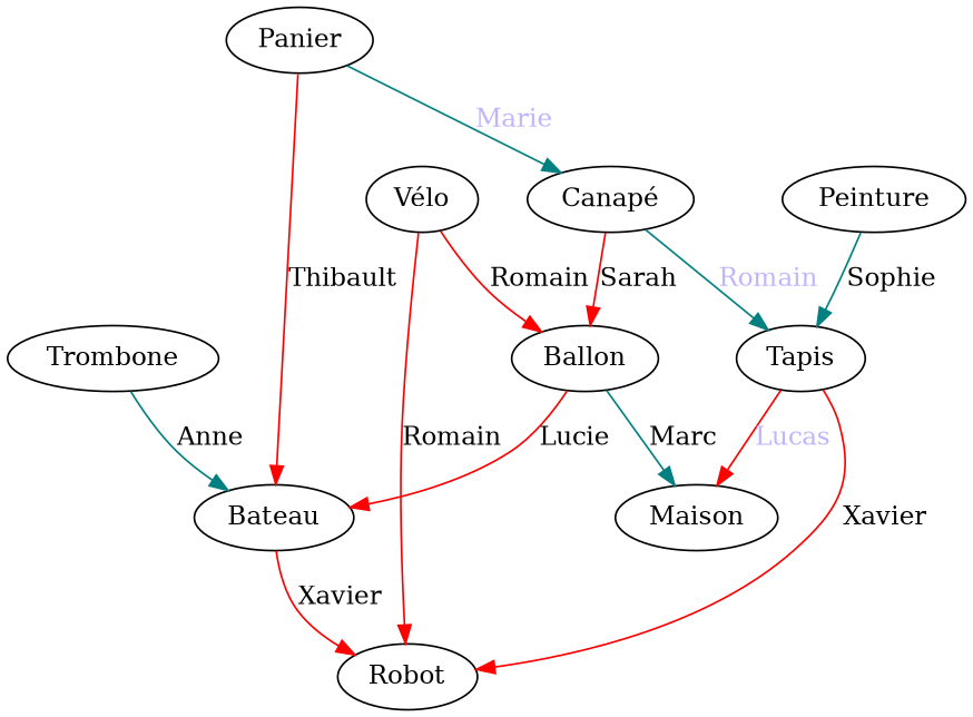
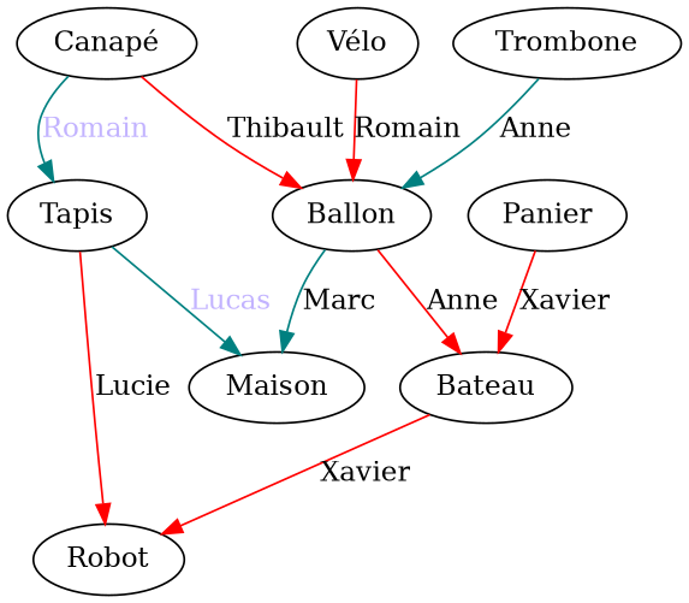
  digraph {
    edge [color=red]
    Trombone
    Ballon
    Bateau
    Maison
    Panier
    "Canapé"
    Robot
    "Vélo"
    Tapis
-   Peinture
-   Trombone -> Bateau [color=teal label=Anne]
-   Ballon -> Bateau [label=Lucie]
+   Trombone -> Ballon [color=teal label=Anne]
+   Ballon -> Bateau [label=Anne]
    Ballon -> Maison [color=teal label=Marc]
    Bateau -> Robot [label=Xavier]
-   Panier -> Bateau [label=Thibault]
-   Panier -> "Canapé" [color=teal fontcolor=".7 .3 1.0" label=Marie]
-   "Canapé" -> Ballon [label=Sarah]
+   Panier -> Bateau [label=Xavier]
+   "Canapé" -> Ballon [label=Thibault]
    "Canapé" -> Tapis [color=teal fontcolor=".7 .3 1.0" label=Romain]
    "Vélo" -> Ballon [label=Romain]
-   "Vélo" -> Robot [label=Romain]
-   Tapis -> Maison [fontcolor=".7 .3 1.0" label=Lucas]
-   Tapis -> Robot [label=Xavier]
-   Peinture -> Tapis [color=teal label=Sophie]
+   Tapis -> Maison [color=teal fontcolor=".7 .3 1.0" label=Lucas]
+   Tapis -> Robot [label=Lucie]
  }
